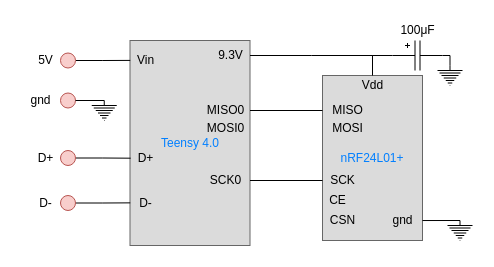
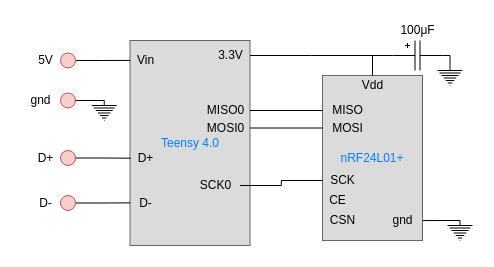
  <mxCell id="0" />
  <mxCell id="1" parent="0" />
  <mxCell id="2" value="5V" style="text;html=1;align=center;verticalAlign=middle;resizable=0;points=[];autosize=1;strokeColor=none;" parent="1" vertex="1"><mxGeometry x="30" y="50" width="30" height="20" as="geometry" /></mxCell>
  <mxCell id="3" value="Teensy 4.0" style="rounded=0;whiteSpace=wrap;html=1;strokeColor=#666666;fillColor=#DBDBDB;fontColor=#007FFF;" parent="1" vertex="1"><mxGeometry x="129.5" y="40" width="120" height="205" as="geometry" /></mxCell>
  <mxCell id="4" value="Vin" style="text;html=1;align=center;verticalAlign=middle;resizable=0;points=[];autosize=1;strokeColor=none;" parent="1" vertex="1"><mxGeometry x="129.5" y="50" width="30" height="20" as="geometry" /></mxCell>
  <mxCell id="5" style="edgeStyle=orthogonalEdgeStyle;rounded=0;orthogonalLoop=1;jettySize=auto;html=1;exitX=1;exitY=0.5;exitDx=0;exitDy=0;entryX=0.008;entryY=0.495;entryDx=0;entryDy=0;entryPerimeter=0;endArrow=none;endFill=0;" edge="1" parent="1" source="6" target="4"><mxGeometry relative="1" as="geometry" /></mxCell>
  <mxCell id="6" value="" style="verticalLabelPosition=bottom;shadow=0;dashed=0;align=center;html=1;verticalAlign=top;strokeWidth=1;shape=ellipse;perimeter=ellipsePerimeter;fillColor=#f8cecc;strokeColor=#b85450;" parent="1" vertex="1"><mxGeometry x="60" y="52.5" width="15" height="15" as="geometry" /></mxCell>
  <mxCell id="7" value="" style="verticalLabelPosition=bottom;shadow=0;dashed=0;align=center;html=1;verticalAlign=top;strokeWidth=1;shape=ellipse;perimeter=ellipsePerimeter;fillColor=#f8cecc;strokeColor=#b85450;" parent="1" vertex="1"><mxGeometry x="60" y="92.5" width="15" height="15" as="geometry" /></mxCell>
  <mxCell id="8" value="gnd" style="text;html=1;align=center;verticalAlign=middle;resizable=0;points=[];autosize=1;strokeColor=none;" parent="1" vertex="1"><mxGeometry x="20" y="90" width="40" height="20" as="geometry" /></mxCell>
  <mxCell id="9" style="edgeStyle=orthogonalEdgeStyle;rounded=0;orthogonalLoop=1;jettySize=auto;html=1;exitX=0.5;exitY=0;exitDx=0;exitDy=0;exitPerimeter=0;entryX=1;entryY=0.5;entryDx=0;entryDy=0;endArrow=none;endFill=0;" parent="1" source="10" target="7" edge="1"><mxGeometry relative="1" as="geometry"><Array as="points"><mxPoint x="103.75" y="100.5" /></Array></mxGeometry></mxCell>
  <mxCell id="10" value="" style="pointerEvents=1;verticalLabelPosition=bottom;shadow=0;dashed=0;align=center;html=1;verticalAlign=top;shape=mxgraph.electrical.signal_sources.protective_earth;direction=east;" parent="1" vertex="1"><mxGeometry x="91.25" y="100" width="25" height="20" as="geometry" /></mxCell>
  <mxCell id="11" style="edgeStyle=orthogonalEdgeStyle;rounded=0;orthogonalLoop=1;jettySize=auto;html=1;endArrow=none;endFill=0;" edge="1" parent="1" source="12"><mxGeometry relative="1" as="geometry"><mxPoint x="372" y="55" as="targetPoint" /></mxGeometry></mxCell>
- <mxCell id="12" value="9.3V" style="text;html=1;align=center;verticalAlign=middle;resizable=0;points=[];autosize=1;strokeColor=none;" parent="1" vertex="1"><mxGeometry x="209.5" y="45" width="40" height="20" as="geometry" /></mxCell>
+ <mxCell id="12" value="3.3V" style="text;html=1;align=center;verticalAlign=middle;resizable=0;points=[];autosize=1;strokeColor=none;" parent="1" vertex="1"><mxGeometry x="209.5" y="45" width="40" height="20" as="geometry" /></mxCell>
  <mxCell id="13" value="&lt;font&gt;nRF24L01+&lt;/font&gt;" style="rounded=0;whiteSpace=wrap;html=1;strokeColor=#666666;fillColor=#DBDBDB;fontColor=#007FFF;" parent="1" vertex="1"><mxGeometry x="322" y="75" width="100" height="165" as="geometry" /></mxCell>
  <mxCell id="14" value="CSN" style="text;html=1;align=center;verticalAlign=middle;resizable=0;points=[];autosize=1;strokeColor=none;fontSize=12;fontColor=#000000;" parent="1" vertex="1"><mxGeometry x="322" y="210" width="40" height="20" as="geometry" /></mxCell>
  <mxCell id="15" value="CE" style="text;html=1;align=center;verticalAlign=middle;resizable=0;points=[];autosize=1;strokeColor=none;fontSize=12;fontColor=#000000;" parent="1" vertex="1"><mxGeometry x="322" y="190" width="30" height="20" as="geometry" /></mxCell>
  <mxCell id="16" value="MOSI" style="text;html=1;align=center;verticalAlign=middle;resizable=0;points=[];autosize=1;strokeColor=none;fontSize=12;fontColor=#000000;" parent="1" vertex="1"><mxGeometry x="322" y="117.5" width="50" height="20" as="geometry" /></mxCell>
  <mxCell id="17" value="MISO" style="text;html=1;align=center;verticalAlign=middle;resizable=0;points=[];autosize=1;strokeColor=none;fontSize=12;fontColor=#000000;" parent="1" vertex="1"><mxGeometry x="322" y="100" width="50" height="20" as="geometry" /></mxCell>
  <mxCell id="18" style="edgeStyle=orthogonalEdgeStyle;rounded=0;orthogonalLoop=1;jettySize=auto;html=1;fontSize=12;fontColor=#007FFF;endArrow=none;endFill=0;" parent="1" source="19" edge="1"><mxGeometry relative="1" as="geometry"><mxPoint x="372" y="65" as="targetPoint" /><Array as="points"><mxPoint x="372" y="55" /><mxPoint x="372" y="55" /></Array></mxGeometry></mxCell>
  <mxCell id="19" value="Vdd" style="text;html=1;align=center;verticalAlign=middle;resizable=0;points=[];autosize=1;strokeColor=none;fontSize=12;fontColor=#000000;" parent="1" vertex="1"><mxGeometry x="352" y="75" width="40" height="20" as="geometry" /></mxCell>
  <mxCell id="20" value="gnd" style="text;html=1;align=center;verticalAlign=middle;resizable=0;points=[];autosize=1;strokeColor=none;fontSize=12;fontColor=#000000;" parent="1" vertex="1"><mxGeometry x="382" y="210" width="40" height="20" as="geometry" /></mxCell>
  <mxCell id="21" value="SCK" style="text;html=1;align=center;verticalAlign=middle;resizable=0;points=[];autosize=1;strokeColor=none;fontSize=12;fontColor=#000000;" parent="1" vertex="1"><mxGeometry x="322" y="170" width="40" height="20" as="geometry" /></mxCell>
+ <mxCell id="22" style="edgeStyle=orthogonalEdgeStyle;rounded=0;orthogonalLoop=1;jettySize=auto;html=1;entryX=0;entryY=0.5;entryDx=0;entryDy=0;entryPerimeter=0;fontSize=12;fontColor=#000000;endArrow=none;endFill=0;" parent="1" source="23" target="16" edge="1"><mxGeometry relative="1" as="geometry" /></mxCell>
  <mxCell id="23" value="MOSI0" style="text;html=1;align=center;verticalAlign=middle;resizable=0;points=[];autosize=1;strokeColor=none;fontSize=12;fontColor=#000000;" parent="1" vertex="1"><mxGeometry x="199.5" y="117.5" width="50" height="20" as="geometry" /></mxCell>
  <mxCell id="24" style="edgeStyle=orthogonalEdgeStyle;rounded=0;orthogonalLoop=1;jettySize=auto;html=1;entryX=0;entryY=0.5;entryDx=0;entryDy=0;entryPerimeter=0;fontSize=12;fontColor=#000000;endArrow=none;endFill=0;" parent="1" source="25" target="17" edge="1"><mxGeometry relative="1" as="geometry" /></mxCell>
  <mxCell id="25" value="MISO0" style="text;html=1;align=center;verticalAlign=middle;resizable=0;points=[];autosize=1;strokeColor=none;fontSize=12;fontColor=#000000;" parent="1" vertex="1"><mxGeometry x="199.5" y="100" width="50" height="20" as="geometry" /></mxCell>
  <mxCell id="26" style="edgeStyle=orthogonalEdgeStyle;rounded=0;orthogonalLoop=1;jettySize=auto;html=1;entryX=0;entryY=0.5;entryDx=0;entryDy=0;entryPerimeter=0;fontSize=12;fontColor=#000000;endArrow=none;endFill=0;" parent="1" source="27" target="21" edge="1"><mxGeometry relative="1" as="geometry" /></mxCell>
- <mxCell id="27" value="SCK0" style="text;html=1;align=center;verticalAlign=middle;resizable=0;points=[];autosize=1;strokeColor=none;fontSize=12;fontColor=#000000;" parent="1" vertex="1"><mxGeometry x="199.5" y="170" width="50" height="20" as="geometry" /></mxCell>
+ <mxCell id="27" value="SCK0" style="text;html=1;align=center;verticalAlign=middle;resizable=0;points=[];autosize=1;strokeColor=none;fontSize=12;fontColor=#000000;" parent="1" vertex="1"><mxGeometry x="189.5" y="175" width="50" height="20" as="geometry" /></mxCell>
  <mxCell id="28" style="edgeStyle=orthogonalEdgeStyle;rounded=0;orthogonalLoop=1;jettySize=auto;html=1;exitX=0;exitY=0.5;exitDx=0;exitDy=0;exitPerimeter=0;entryX=0.5;entryY=0;entryDx=0;entryDy=0;entryPerimeter=0;fontSize=12;fontColor=#000000;endArrow=none;endFill=0;" parent="1" source="30" edge="1"><mxGeometry relative="1" as="geometry"><mxPoint x="372" y="60" as="targetPoint" /></mxGeometry></mxCell>
  <mxCell id="29" style="edgeStyle=orthogonalEdgeStyle;rounded=0;orthogonalLoop=1;jettySize=auto;html=1;exitX=1;exitY=0.5;exitDx=0;exitDy=0;exitPerimeter=0;entryX=0.5;entryY=0;entryDx=0;entryDy=0;entryPerimeter=0;fontSize=12;fontColor=#000000;endArrow=none;endFill=0;" parent="1" source="30" target="31" edge="1"><mxGeometry relative="1" as="geometry" /></mxCell>
  <mxCell id="30" value="" style="pointerEvents=1;verticalLabelPosition=bottom;shadow=0;dashed=0;align=center;html=1;verticalAlign=top;shape=mxgraph.electrical.capacitors.capacitor_5;direction=east;" parent="1" vertex="1"><mxGeometry x="392" y="40" width="50" height="30" as="geometry" /></mxCell>
  <mxCell id="31" value="" style="pointerEvents=1;verticalLabelPosition=bottom;shadow=0;dashed=0;align=center;html=1;verticalAlign=top;shape=mxgraph.electrical.signal_sources.protective_earth;" parent="1" vertex="1"><mxGeometry x="437" y="65" width="25" height="20" as="geometry" /></mxCell>
  <mxCell id="32" value="100μF" style="text;html=1;align=center;verticalAlign=middle;resizable=0;points=[];autosize=1;strokeColor=none;" parent="1" vertex="1"><mxGeometry x="392" y="20" width="50" height="20" as="geometry" /></mxCell>
  <mxCell id="33" style="edgeStyle=orthogonalEdgeStyle;rounded=0;orthogonalLoop=1;jettySize=auto;html=1;exitX=0.5;exitY=0;exitDx=0;exitDy=0;exitPerimeter=0;entryX=1;entryY=0.502;entryDx=0;entryDy=0;entryPerimeter=0;fontSize=12;fontColor=#007FFF;endArrow=none;endFill=0;" parent="1" source="34" target="20" edge="1"><mxGeometry relative="1" as="geometry" /></mxCell>
  <mxCell id="34" value="" style="pointerEvents=1;verticalLabelPosition=bottom;shadow=0;dashed=0;align=center;html=1;verticalAlign=top;shape=mxgraph.electrical.signal_sources.protective_earth;fontSize=12;" parent="1" vertex="1"><mxGeometry x="447" y="220" width="25" height="20" as="geometry" /></mxCell>
  <mxCell id="35" style="edgeStyle=orthogonalEdgeStyle;rounded=0;orthogonalLoop=1;jettySize=auto;html=1;exitX=1;exitY=0.5;exitDx=0;exitDy=0;entryX=0.022;entryY=0.51;entryDx=0;entryDy=0;entryPerimeter=0;endArrow=none;endFill=0;" edge="1" parent="1" source="36" target="41"><mxGeometry relative="1" as="geometry" /></mxCell>
  <mxCell id="36" value="" style="verticalLabelPosition=bottom;shadow=0;dashed=0;align=center;html=1;verticalAlign=top;strokeWidth=1;shape=ellipse;perimeter=ellipsePerimeter;fillColor=#f8cecc;strokeColor=#b85450;" vertex="1" parent="1"><mxGeometry x="60" y="150" width="15" height="15" as="geometry" /></mxCell>
  <mxCell id="37" style="edgeStyle=orthogonalEdgeStyle;rounded=0;orthogonalLoop=1;jettySize=auto;html=1;exitX=1;exitY=0.5;exitDx=0;exitDy=0;entryX=0.009;entryY=0.493;entryDx=0;entryDy=0;entryPerimeter=0;endArrow=none;endFill=0;" edge="1" parent="1" source="38" target="42"><mxGeometry relative="1" as="geometry" /></mxCell>
  <mxCell id="38" value="" style="verticalLabelPosition=bottom;shadow=0;dashed=0;align=center;html=1;verticalAlign=top;strokeWidth=1;shape=ellipse;perimeter=ellipsePerimeter;fillColor=#f8cecc;strokeColor=#b85450;" vertex="1" parent="1"><mxGeometry x="60" y="195" width="15" height="15" as="geometry" /></mxCell>
  <mxCell id="39" value="D+" style="text;html=1;align=center;verticalAlign=middle;resizable=0;points=[];autosize=1;strokeColor=none;" vertex="1" parent="1"><mxGeometry x="30" y="147.5" width="30" height="20" as="geometry" /></mxCell>
  <mxCell id="40" value="D-" style="text;html=1;align=center;verticalAlign=middle;resizable=0;points=[];autosize=1;strokeColor=none;" vertex="1" parent="1"><mxGeometry x="30" y="192.5" width="30" height="20" as="geometry" /></mxCell>
  <mxCell id="41" value="D+" style="text;html=1;align=center;verticalAlign=middle;resizable=0;points=[];autosize=1;strokeColor=none;" vertex="1" parent="1"><mxGeometry x="129.5" y="147.5" width="30" height="20" as="geometry" /></mxCell>
  <mxCell id="42" value="D-" style="text;html=1;align=center;verticalAlign=middle;resizable=0;points=[];autosize=1;strokeColor=none;" vertex="1" parent="1"><mxGeometry x="129.5" y="192.5" width="30" height="20" as="geometry" /></mxCell>
